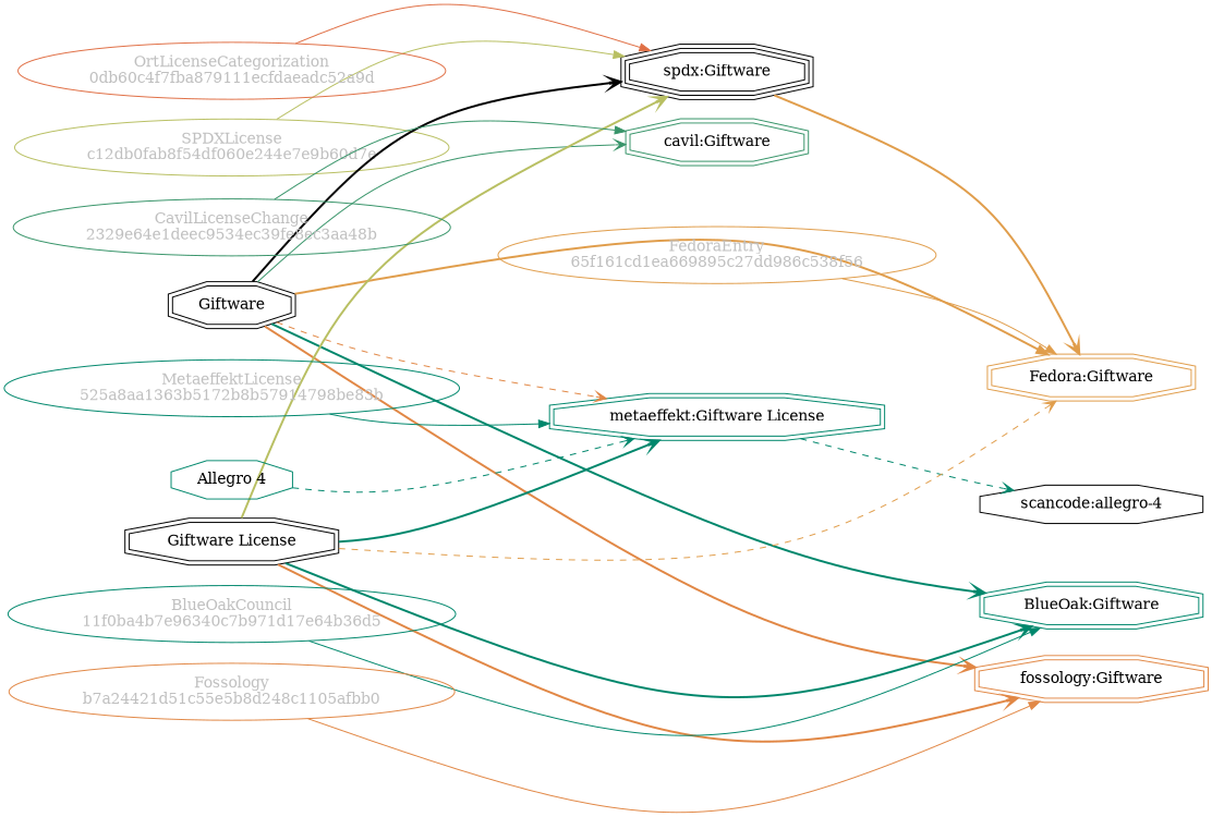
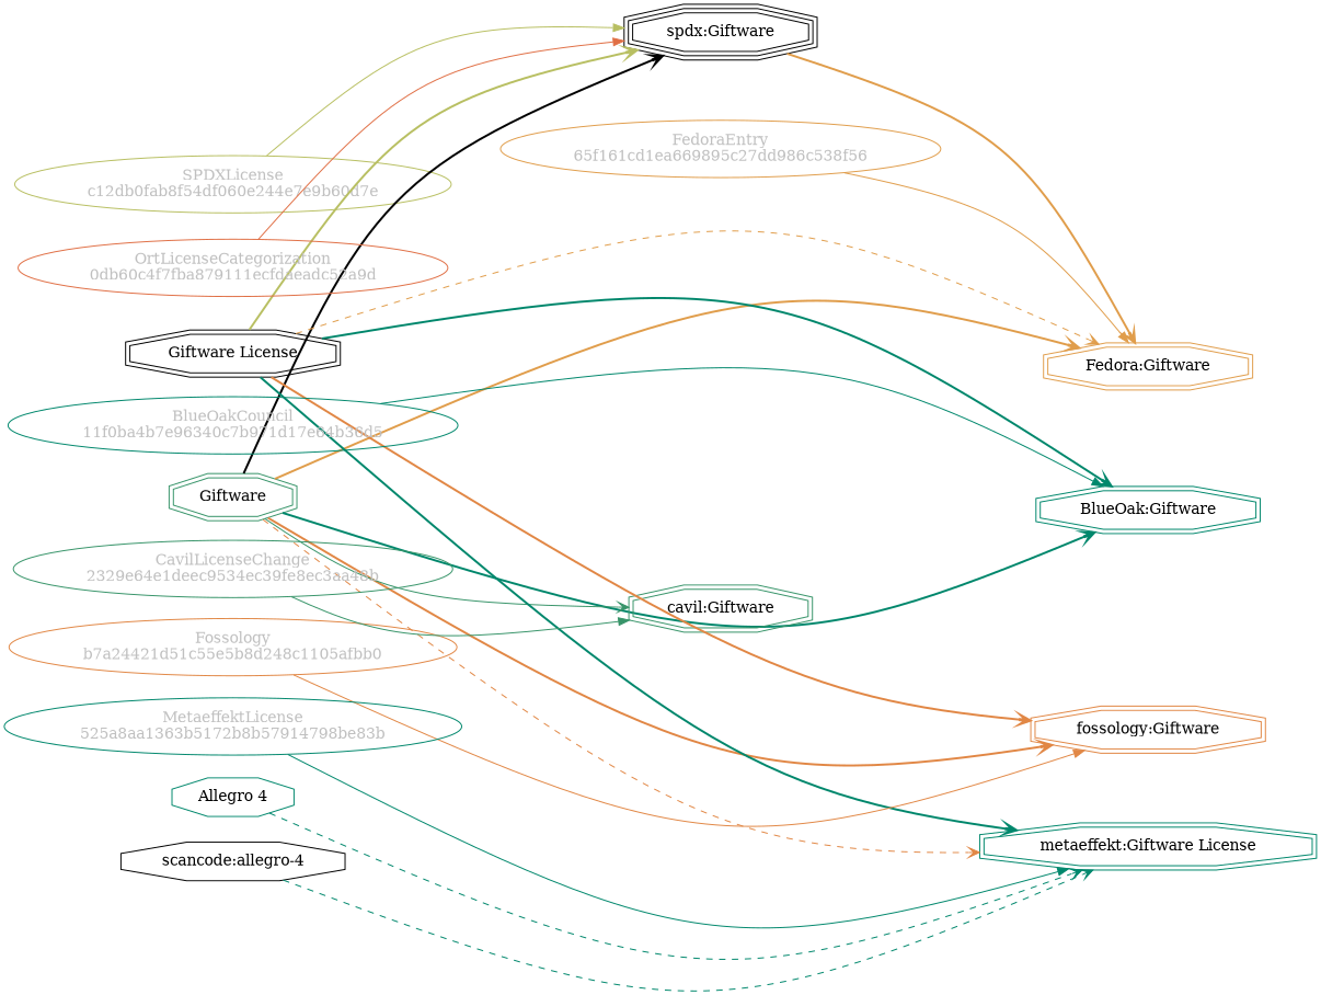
  strict digraph {
    rankdir=LR
    splines=curved
    node [color="#00876c" shape=ellipse]
    edge [color="#00876c" weight=0.5 arrowhead=vee style=bold]
    n1 [color="#b8bf62" fillcolor="beige;1" fontcolor=gray label="SPDXLicense\nc12db0fab8f54df060e244e7e9b60d7e"]
    n2 [label="spdx:Giftware" shape=tripleoctagon color=""]
    n3 [color="#e09d4b" label="Fedora:Giftware" shape=doubleoctagon]
    n4 [label="metaeffekt:Giftware License" shape=doubleoctagon]
-   n5 [label=Giftware shape=doubleoctagon color=""]
+   n5 [label=Giftware shape=doubleoctagon color="#379469"]
    n6 [label="BlueOak:Giftware" shape=doubleoctagon]
    n7 [color="#e18745" label="fossology:Giftware" shape=doubleoctagon]
    n8 [color="#379469" label="cavil:Giftware" shape=doubleoctagon]
    n9 [label="Giftware License" shape=doubleoctagon color=""]
    n10 [color="#e09d4b" fillcolor="beige;1" fontcolor=gray label="FedoraEntry\n65f161cd1ea669895c27dd986c538f56"]
    n11 [fillcolor="beige;1" fontcolor=gray label="BlueOakCouncil\n11f0ba4b7e96340c7b971d17e64b36d5"]
    n12 [label="scancode:allegro-4" shape=octagon color=""]
    n13 [color="#e18745" fillcolor="beige;1" fontcolor=gray label="Fossology\nb7a24421d51c55e5b8d248c1105afbb0"]
    n14 [color="#e06f45" fillcolor="beige;1" fontcolor=gray label="OrtLicenseCategorization\n0db60c4f7fba879111ecfdaeadc52a9d"]
    n15 [color="#379469" fillcolor="beige;1" fontcolor=gray label="CavilLicenseChange\n2329e64e1deec9534ec39fe8ec3aa48b"]
    n16 [fillcolor="beige;1" fontcolor=gray label="MetaeffektLicense\n525a8aa1363b5172b8b57914798be83b"]
    n17 [label="Allegro 4" shape=octagon]
    n1 -> n2 [color="#b8bf62" arrowhead="" style=""]
    n2 -> n3 [color="#e09d4b" weight=0.7]
    n5 -> n2 [weight=0.7 color=""]
-   n5 -> n3 [arrowhead=normal color="#e09d4b" weight=0.7]
+   n5 -> n3 [color="#e09d4b" weight=0.7]
    n5 -> n4 [color="#e18745" style=dashed]
    n5 -> n6 [weight=0.7]
    n5 -> n7 [color="#e18745" weight=0.7]
    n5 -> n8 [color="#379469" style=solid weight=0.7]
    n9 -> n2 [color="#b8bf62" weight=0.7]
    n9 -> n3 [color="#e09d4b" style=dashed]
    n9 -> n4 [weight=0.7]
    n9 -> n6 [weight=0.7]
    n9 -> n7 [color="#e18745" weight=0.7]
    n10 -> n3 [color="#e09d4b" arrowhead="" style=""]
    n11 -> n6 [arrowhead="" style=""]
-   n4 -> n12 [style=dashed]
+   n12 -> n4 [style=dashed]
    n13 -> n7 [color="#e18745" arrowhead="" style=""]
    n14 -> n2 [color="#e06f45" arrowhead="" style=""]
    n15 -> n8 [color="#379469" arrowhead="" style=""]
    n16 -> n4 [arrowhead="" style=""]
    n17 -> n4 [style=dashed]
  }
